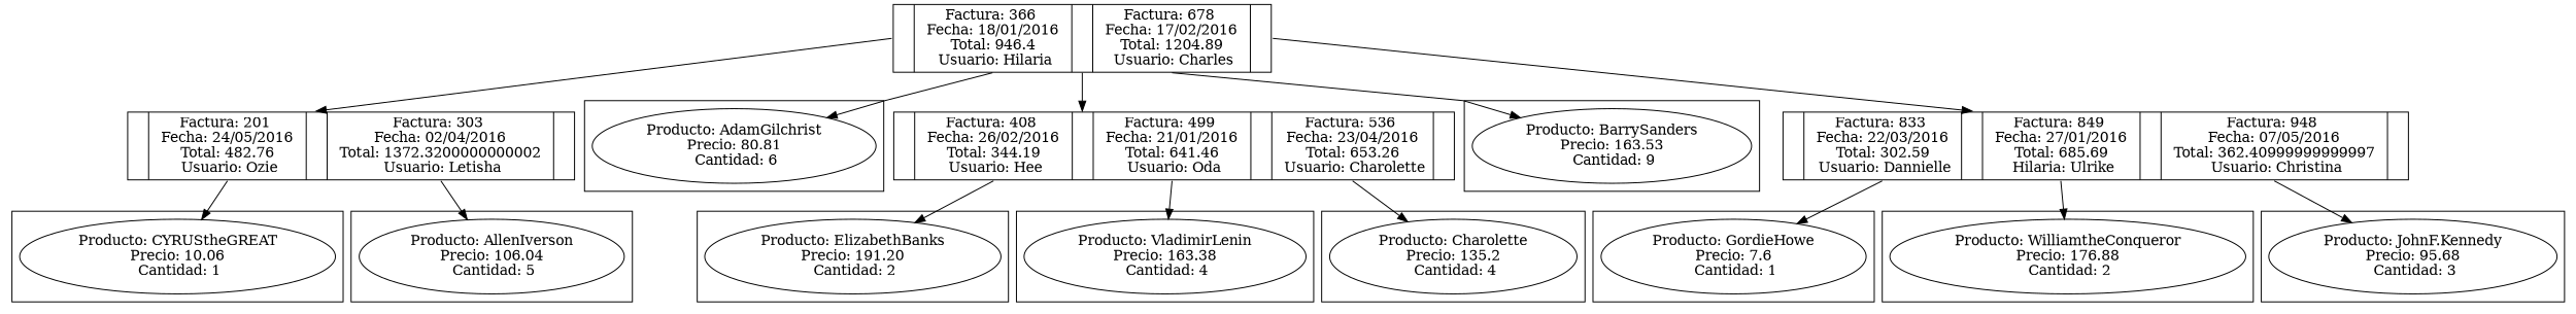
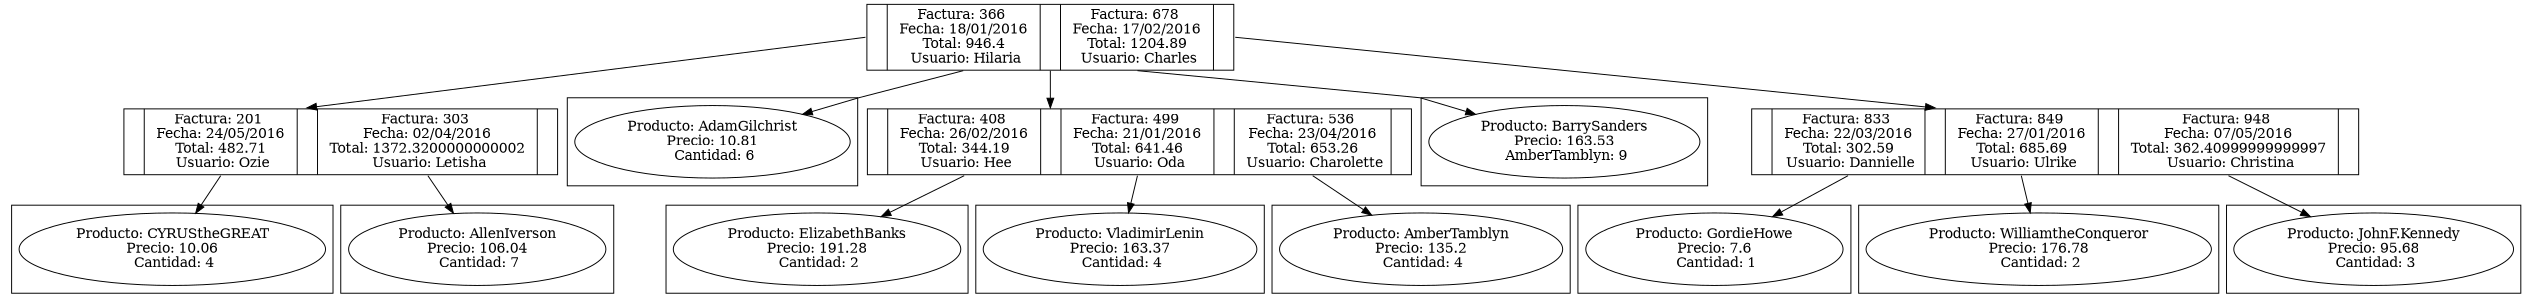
  digraph {
    splines=polyline
    edge [tailport=f1]
-   n1 [label=" Producto: CYRUStheGREAT \nPrecio: 10.06\n Cantidad: 1"]
-   n2 [label=" Producto: AllenIverson \nPrecio: 106.04\n Cantidad: 5"]
-   n3 [label=" Producto: ElizabethBanks \nPrecio: 191.20\n Cantidad: 2"]
-   n4 [label=" Producto: VladimirLenin \nPrecio: 163.38\n Cantidad: 4"]
-   n5 [label=" Producto: Charolette \nPrecio: 135.2\n Cantidad: 4"]
+   n1 [label=" Producto: CYRUStheGREAT \nPrecio: 10.06\n Cantidad: 4"]
+   n2 [label=" Producto: AllenIverson \nPrecio: 106.04\n Cantidad: 7"]
+   n3 [label=" Producto: ElizabethBanks \nPrecio: 191.28\n Cantidad: 2"]
+   n4 [label=" Producto: VladimirLenin \nPrecio: 163.37\n Cantidad: 4"]
+   n5 [label=" Producto: AmberTamblyn \nPrecio: 135.2\n Cantidad: 4"]
    n6 [label=" Producto: GordieHowe \nPrecio: 7.6\n Cantidad: 1"]
-   n7 [label=" Producto: WilliamtheConqueror \nPrecio: 176.88\n Cantidad: 2"]
+   n7 [label=" Producto: WilliamtheConqueror \nPrecio: 176.78\n Cantidad: 2"]
    n8 [label=" Producto: JohnF.Kennedy \nPrecio: 95.68\n Cantidad: 3"]
-   n9 [label=" Producto: AdamGilchrist \nPrecio: 80.81\n Cantidad: 6"]
-   n10 [label=" Producto: BarrySanders \nPrecio: 163.53\n Cantidad: 9"]
+   n9 [label=" Producto: AdamGilchrist \nPrecio: 10.81\n Cantidad: 6"]
+   n10 [label=" Producto: BarrySanders \nPrecio: 163.53\n AmberTamblyn: 9"]
    n11 [label=" <f0> | <f1> Factura: 366 \n Fecha: 18/01/2016 \n Total: 946.4 \n Usuario: Hilaria|<f2>| <f3> Factura: 678 \n Fecha: 17/02/2016 \n Total: 1204.89 \n Usuario: Charles|<f4>" shape=record]
-   n12 [label=" <f0> | <f1> Factura: 201 \n Fecha: 24/05/2016 \n Total: 482.76 \n Usuario: Ozie|<f2>| <f3> Factura: 303 \n Fecha: 02/04/2016 \n Total: 1372.3200000000002 \n Usuario: Letisha|<f4>" shape=record]
+   n12 [label=" <f0> | <f1> Factura: 201 \n Fecha: 24/05/2016 \n Total: 482.71 \n Usuario: Ozie|<f2>| <f3> Factura: 303 \n Fecha: 02/04/2016 \n Total: 1372.3200000000002 \n Usuario: Letisha|<f4>" shape=record]
    n13 [label=" <f0> | <f1> Factura: 408 \n Fecha: 26/02/2016 \n Total: 344.19 \n Usuario: Hee|<f2>| <f3> Factura: 499 \n Fecha: 21/01/2016 \n Total: 641.46 \n Usuario: Oda|<f4>| <f5> Factura: 536 \n Fecha: 23/04/2016 \n Total: 653.26 \n Usuario: Charolette|<f6>" shape=record]
-   n14 [label=" <f0> | <f1> Factura: 833 \n Fecha: 22/03/2016 \n Total: 302.59 \n Usuario: Dannielle|<f2>| <f3> Factura: 849 \n Fecha: 27/01/2016 \n Total: 685.69 \n Hilaria: Ulrike|<f4>| <f5> Factura: 948 \n Fecha: 07/05/2016 \n Total: 362.40999999999997 \n Usuario: Christina|<f6>" shape=record]
+   n14 [label=" <f0> | <f1> Factura: 833 \n Fecha: 22/03/2016 \n Total: 302.59 \n Usuario: Dannielle|<f2>| <f3> Factura: 849 \n Fecha: 27/01/2016 \n Total: 685.69 \n Usuario: Ulrike|<f4>| <f5> Factura: 948 \n Fecha: 07/05/2016 \n Total: 362.40999999999997 \n Usuario: Christina|<f6>" shape=record]
    subgraph cluster_1 {
      n1
    }
    subgraph cluster_2 {
      n2
    }
    subgraph cluster_3 {
      n3
    }
    subgraph cluster_4 {
      n4
    }
    subgraph cluster_5 {
      n5
    }
    subgraph cluster_6 {
      n6
    }
    subgraph cluster_7 {
      n7
    }
    subgraph cluster_8 {
      n8
    }
    subgraph cluster_9 {
      n9
    }
    subgraph cluster_10 {
      n10
    }
    n11 -> n9
    n11 -> n10 [tailport=f3]
    n11 -> n12 [headport=f2 tailport=f0]
    n11 -> n13 [headport=f2 tailport=f2]
    n11 -> n14 [headport=f2 tailport=f4]
    n12 -> n1
    n12 -> n2 [tailport=f3]
    n13 -> n3
    n13 -> n4 [tailport=f3]
    n13 -> n5 [tailport=f5]
    n14 -> n6
    n14 -> n7 [tailport=f3]
    n14 -> n8 [tailport=f5]
  }
